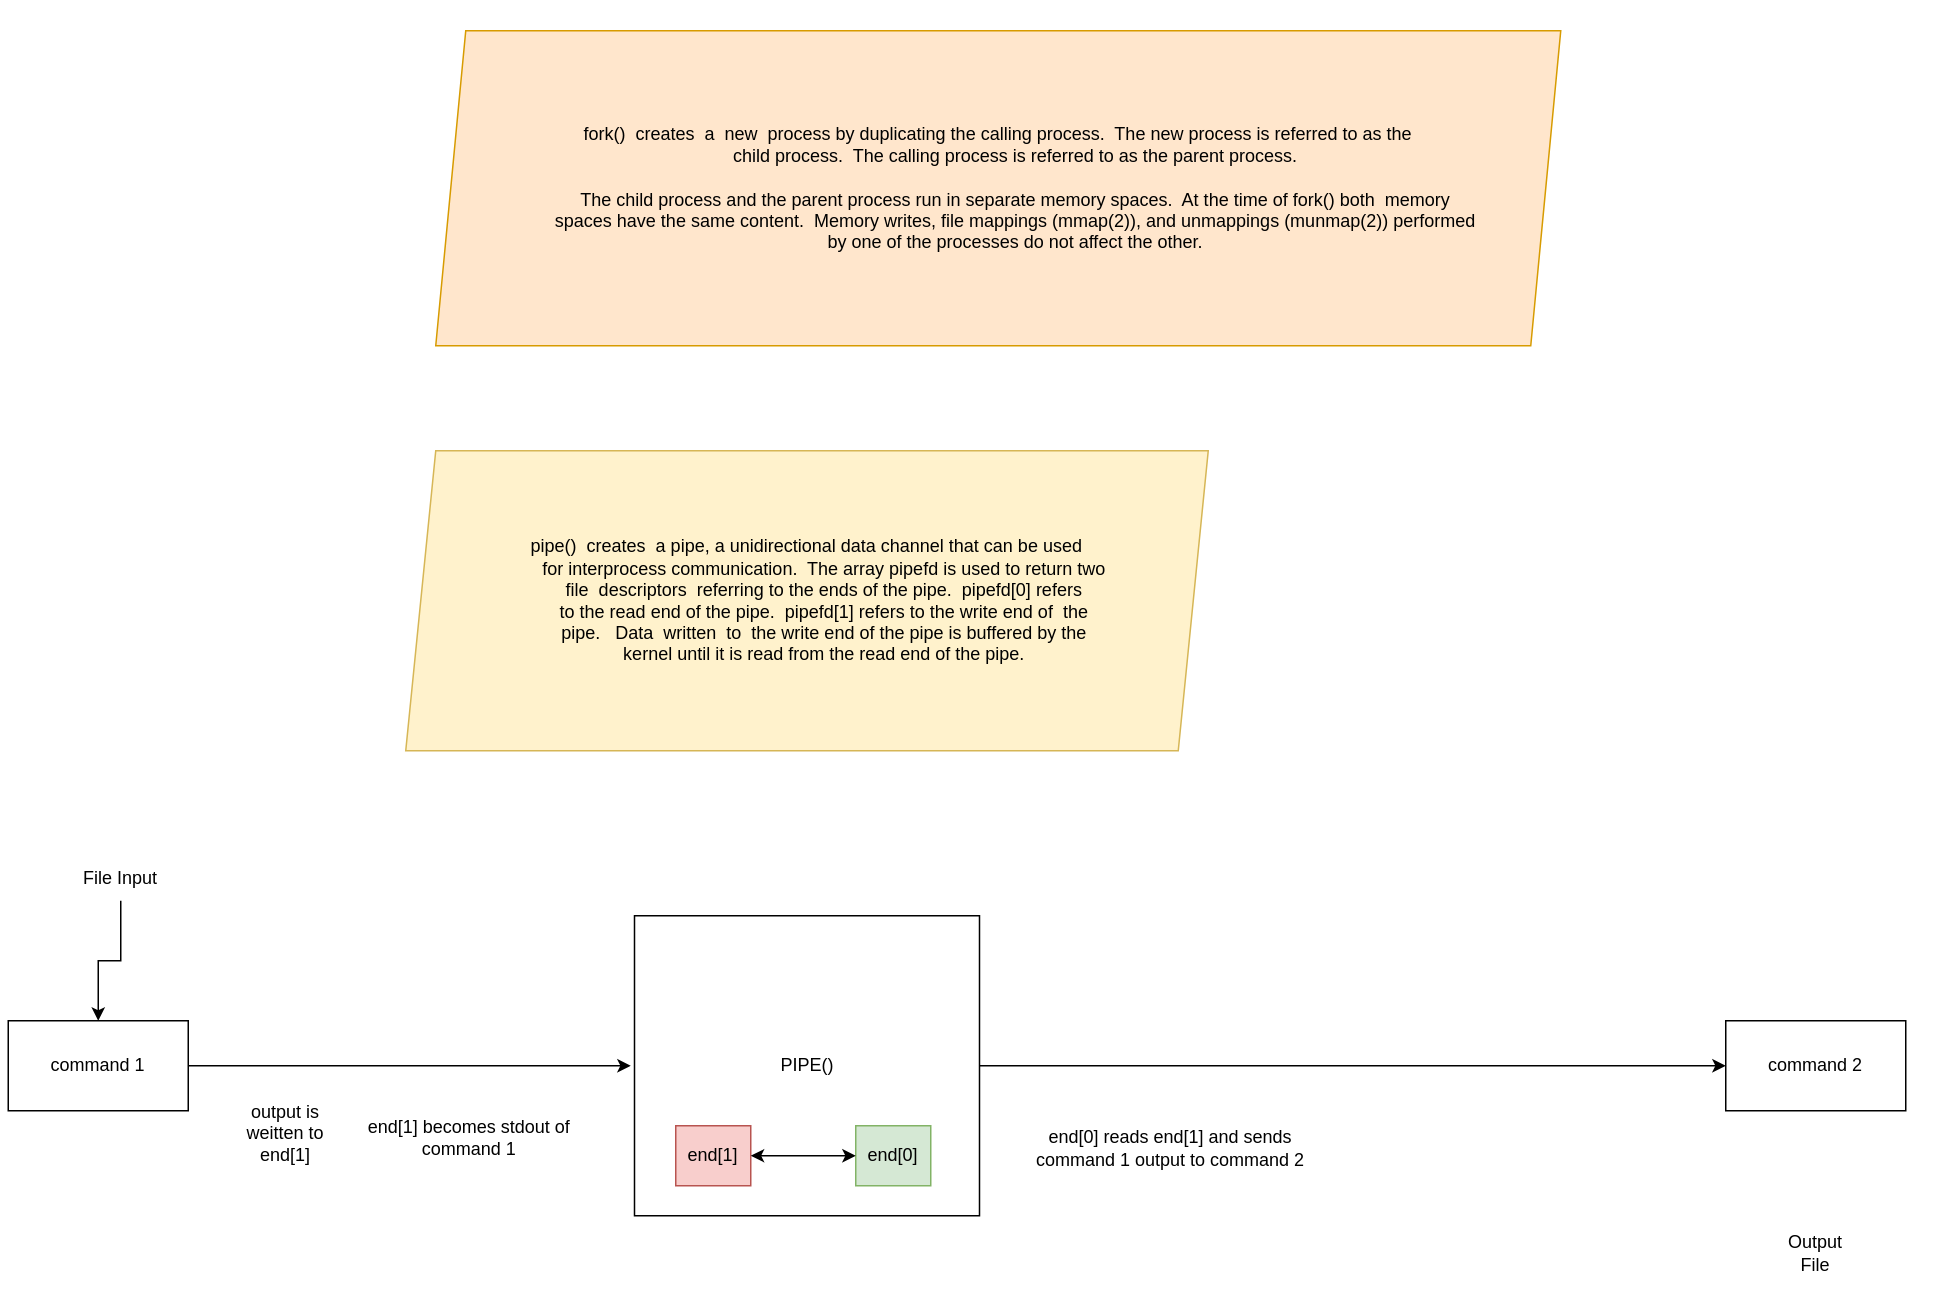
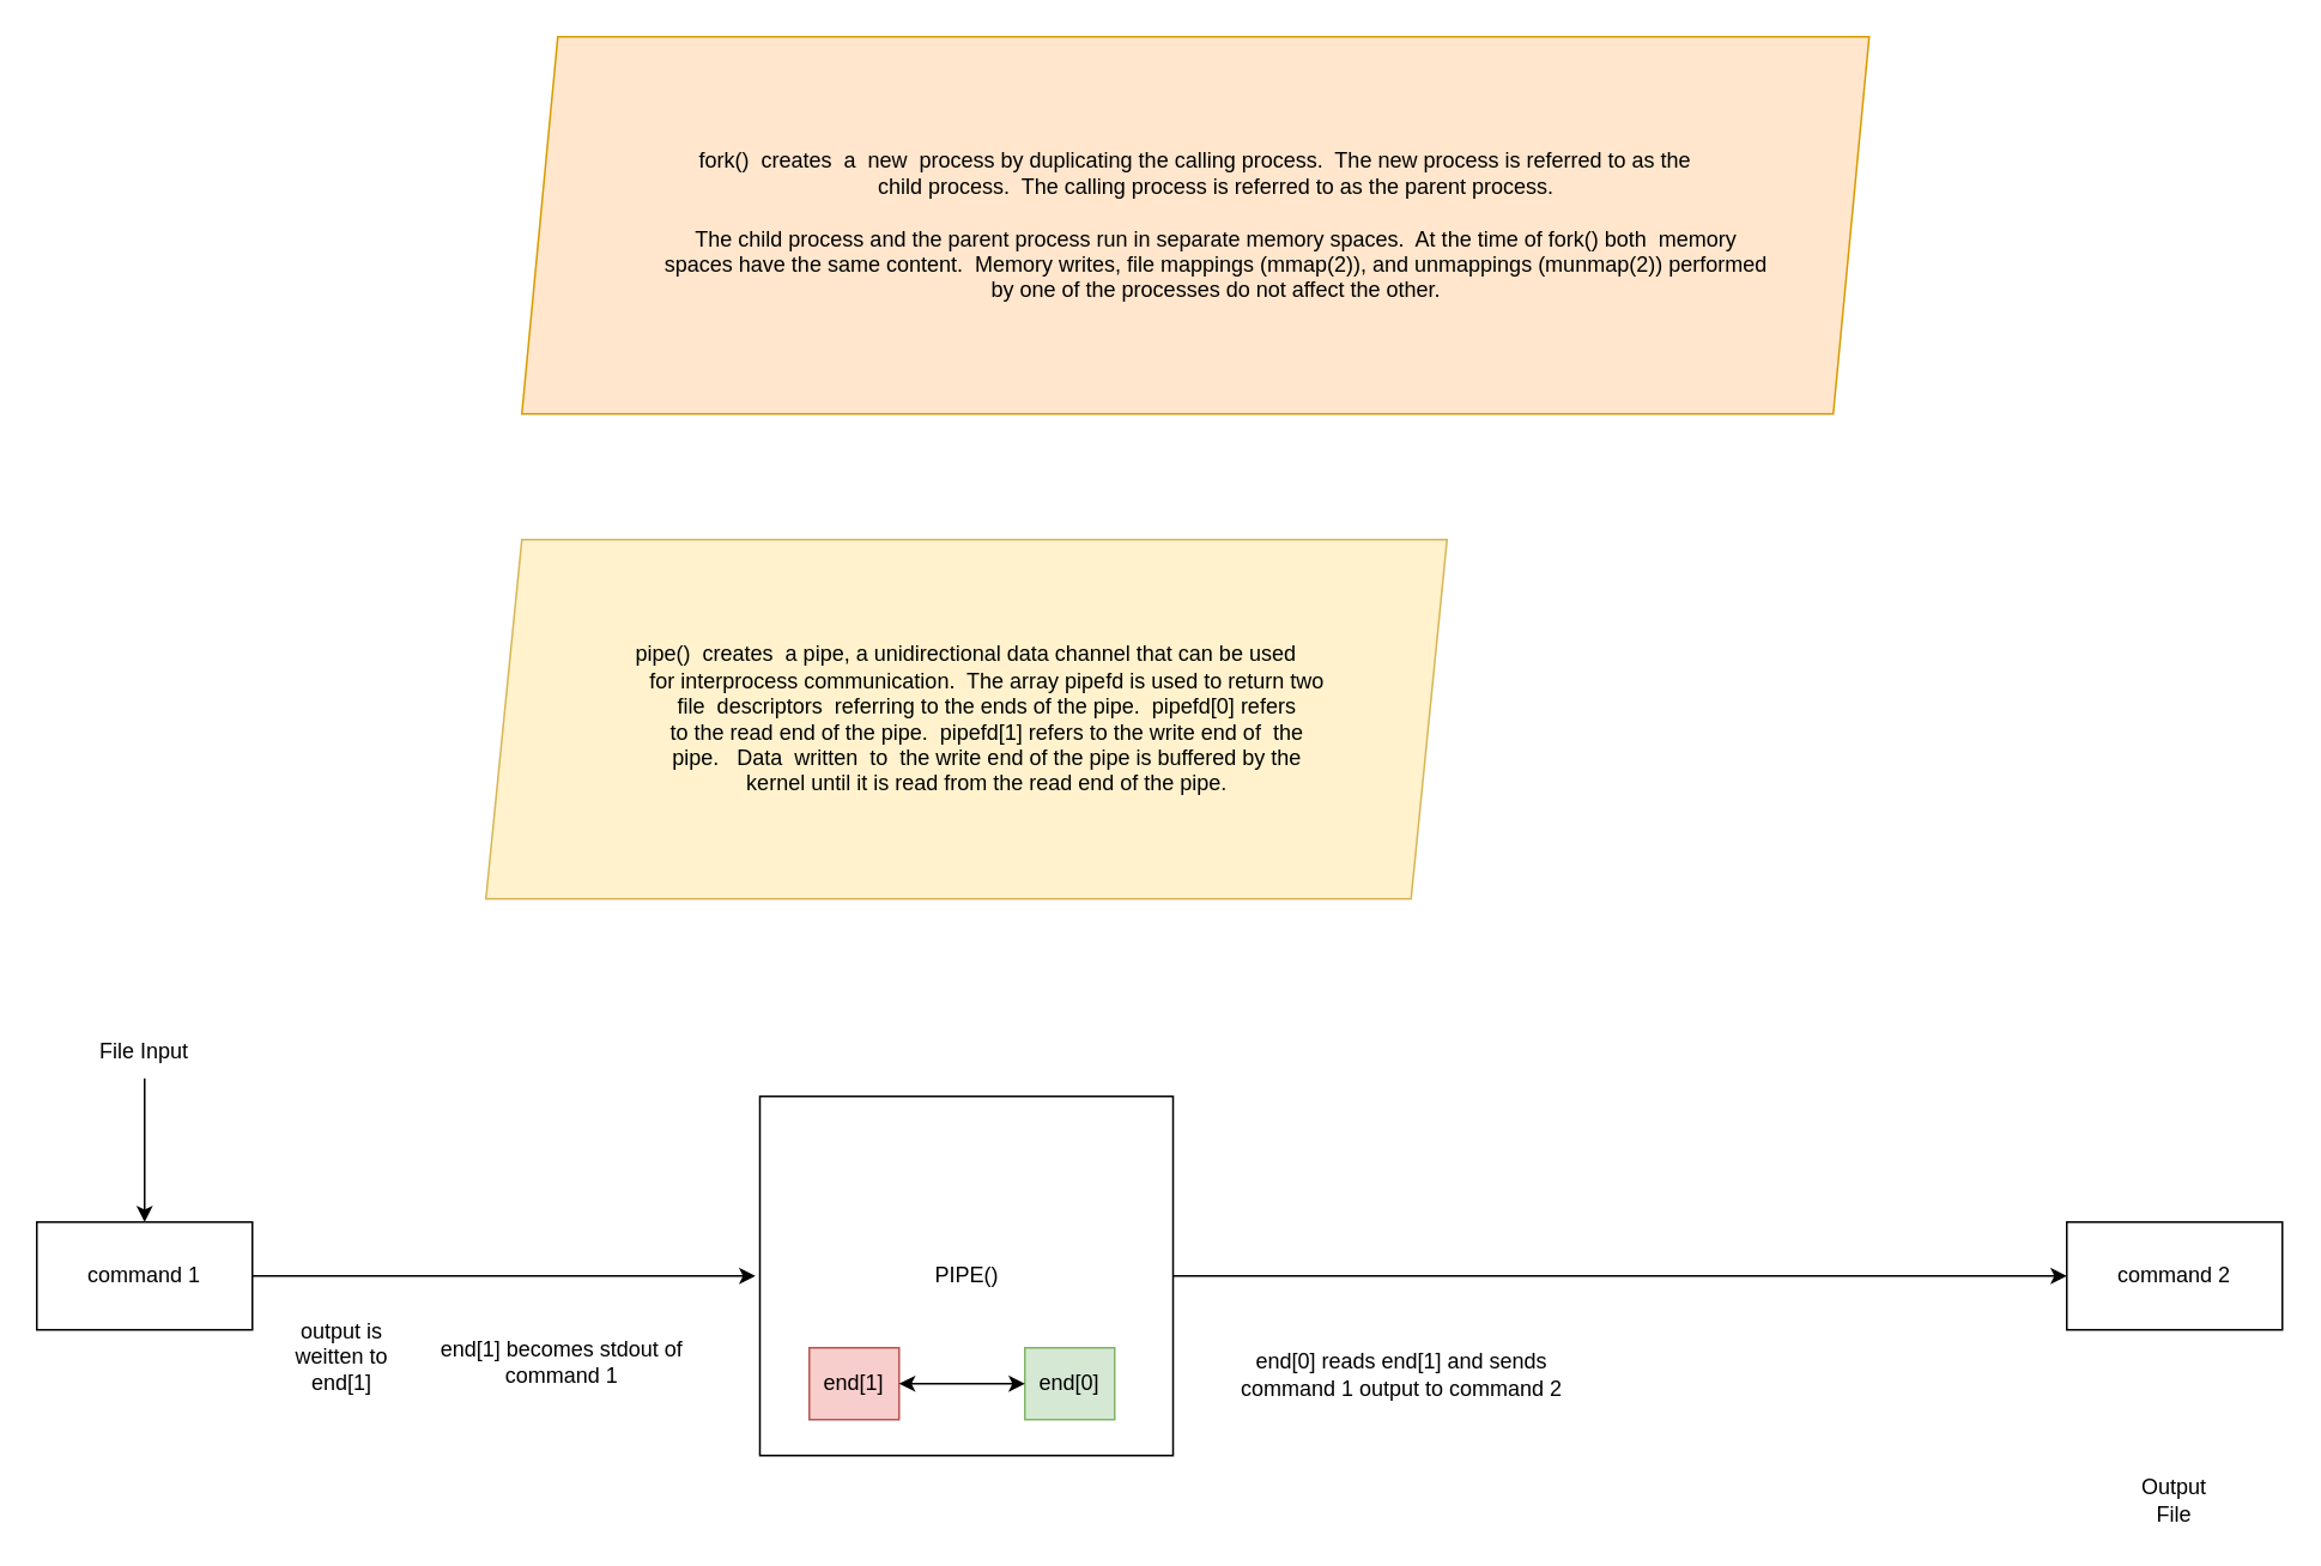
  <mxCell id="0" />
  <mxCell id="1" parent="0" />
  <mxCell id="2" style="edgeStyle=orthogonalEdgeStyle;rounded=0;orthogonalLoop=1;jettySize=auto;html=1;" parent="1" source="3" edge="1"><mxGeometry relative="1" as="geometry"><mxPoint x="420" y="710" as="targetPoint" /></mxGeometry></mxCell>
- <mxCell id="3" value="command 1" style="rounded=0;whiteSpace=wrap;html=1;" parent="1" vertex="1"><mxGeometry x="5" y="680" width="120" height="60" as="geometry" /></mxCell>
+ <mxCell id="3" value="command 1" style="rounded=0;whiteSpace=wrap;html=1;" parent="1" vertex="1"><mxGeometry x="20" y="680" width="120" height="60" as="geometry" /></mxCell>
  <mxCell id="4" style="edgeStyle=orthogonalEdgeStyle;rounded=0;orthogonalLoop=1;jettySize=auto;html=1;entryX=0.5;entryY=0;entryDx=0;entryDy=0;" parent="1" source="5" target="3" edge="1"><mxGeometry relative="1" as="geometry" /></mxCell>
  <mxCell id="5" value="File Input" style="text;html=1;strokeColor=none;fillColor=none;align=center;verticalAlign=middle;whiteSpace=wrap;rounded=0;" parent="1" vertex="1"><mxGeometry x="50" y="570" width="60" height="30" as="geometry" /></mxCell>
  <mxCell id="6" value="output is weitten to end[1]" style="text;html=1;strokeColor=none;fillColor=none;align=center;verticalAlign=middle;whiteSpace=wrap;rounded=0;" parent="1" vertex="1"><mxGeometry x="160" y="740" width="60" height="30" as="geometry" /></mxCell>
  <mxCell id="7" value="end[1] becomes stdout of command 1" style="text;html=1;strokeColor=none;fillColor=none;align=center;verticalAlign=middle;whiteSpace=wrap;rounded=0;" parent="1" vertex="1"><mxGeometry x="240" y="730" width="145" height="55" as="geometry" /></mxCell>
  <mxCell id="8" style="edgeStyle=orthogonalEdgeStyle;rounded=0;orthogonalLoop=1;jettySize=auto;html=1;entryX=0;entryY=0.5;entryDx=0;entryDy=0;" parent="1" source="9" target="15" edge="1"><mxGeometry relative="1" as="geometry"><mxPoint x="1020" y="710" as="targetPoint" /><Array as="points" /></mxGeometry></mxCell>
  <mxCell id="9" value="PIPE()" style="rounded=0;whiteSpace=wrap;html=1;" parent="1" vertex="1"><mxGeometry x="422.5" y="610" width="230" height="200" as="geometry" /></mxCell>
  <mxCell id="10" value="&lt;div&gt;&lt;font color=&quot;#000000&quot;&gt;pipe()&amp;nbsp; creates&amp;nbsp; a pipe, a unidirectional data channel that can be used&lt;/font&gt;&lt;/div&gt;&lt;div&gt;&lt;font color=&quot;#000000&quot;&gt;&amp;nbsp; &amp;nbsp; &amp;nbsp; &amp;nbsp;for interprocess communication.&amp;nbsp; The array pipefd is used to return two&lt;/font&gt;&lt;/div&gt;&lt;div&gt;&lt;font color=&quot;#000000&quot;&gt;&amp;nbsp; &amp;nbsp; &amp;nbsp; &amp;nbsp;file&amp;nbsp; descriptors&amp;nbsp; referring to the ends of the pipe.&amp;nbsp; pipefd[0] refers&lt;/font&gt;&lt;/div&gt;&lt;div&gt;&lt;font color=&quot;#000000&quot;&gt;&amp;nbsp; &amp;nbsp; &amp;nbsp; &amp;nbsp;to the read end of the pipe.&amp;nbsp; pipefd[1] refers to the write end of&amp;nbsp; the&lt;/font&gt;&lt;/div&gt;&lt;div&gt;&lt;font color=&quot;#000000&quot;&gt;&amp;nbsp; &amp;nbsp; &amp;nbsp; &amp;nbsp;pipe.&amp;nbsp; &amp;nbsp;Data&amp;nbsp; written&amp;nbsp; to&amp;nbsp; the write end of the pipe is buffered by the&lt;/font&gt;&lt;/div&gt;&lt;div&gt;&lt;font color=&quot;#000000&quot;&gt;&amp;nbsp; &amp;nbsp; &amp;nbsp; &amp;nbsp;kernel until it is read from the read end of the pipe.&lt;/font&gt;&lt;/div&gt;" style="shape=parallelogram;perimeter=parallelogramPerimeter;whiteSpace=wrap;html=1;fixedSize=1;fillColor=#fff2cc;strokeColor=#d6b656;" parent="1" vertex="1"><mxGeometry x="270" y="300" width="535" height="200" as="geometry" /></mxCell>
  <mxCell id="11" value="end[1]" style="rounded=0;whiteSpace=wrap;html=1;fillColor=#f8cecc;strokeColor=#b85450;" parent="1" vertex="1"><mxGeometry x="450" y="750" width="50" height="40" as="geometry" /></mxCell>
  <mxCell id="12" value="end[0]" style="rounded=0;whiteSpace=wrap;html=1;fillColor=#d5e8d4;strokeColor=#82b366;" parent="1" vertex="1"><mxGeometry x="570" y="750" width="50" height="40" as="geometry" /></mxCell>
  <mxCell id="13" value="" style="endArrow=classic;startArrow=classic;html=1;rounded=0;entryX=0;entryY=0.5;entryDx=0;entryDy=0;exitX=1;exitY=0.5;exitDx=0;exitDy=0;" parent="1" source="11" target="12" edge="1"><mxGeometry width="50" height="50" relative="1" as="geometry"><mxPoint x="570" y="970" as="sourcePoint" /><mxPoint x="620" y="920" as="targetPoint" /></mxGeometry></mxCell>
  <mxCell id="14" value="end[0] reads end[1] and sends command 1 output to command 2" style="text;html=1;strokeColor=none;fillColor=none;align=center;verticalAlign=middle;whiteSpace=wrap;rounded=0;" parent="1" vertex="1"><mxGeometry x="680" y="730" width="200" height="70" as="geometry" /></mxCell>
  <mxCell id="15" value="command 2" style="rounded=0;whiteSpace=wrap;html=1;" parent="1" vertex="1"><mxGeometry x="1150" y="680" width="120" height="60" as="geometry" /></mxCell>
  <mxCell id="16" value="Output File" style="text;html=1;strokeColor=none;fillColor=none;align=center;verticalAlign=middle;whiteSpace=wrap;rounded=0;" parent="1" vertex="1"><mxGeometry x="1180" y="820" width="60" height="30" as="geometry" /></mxCell>
  <mxCell id="17" value="&lt;div&gt;&lt;font color=&quot;#000000&quot;&gt;fork()&amp;nbsp; creates&amp;nbsp; a&amp;nbsp; new&amp;nbsp; process by duplicating the calling process.&amp;nbsp; The new process is referred to as the&lt;/font&gt;&lt;/div&gt;&lt;div&gt;&lt;font color=&quot;#000000&quot;&gt;&amp;nbsp; &amp;nbsp; &amp;nbsp; &amp;nbsp;child process.&amp;nbsp; The calling process is referred to as the parent process.&lt;/font&gt;&lt;/div&gt;&lt;div&gt;&lt;font color=&quot;#000000&quot;&gt;&lt;br&gt;&lt;/font&gt;&lt;/div&gt;&lt;div&gt;&lt;font color=&quot;#000000&quot;&gt;&amp;nbsp; &amp;nbsp; &amp;nbsp; &amp;nbsp;The child process and the parent process run in separate memory spaces.&amp;nbsp; At the time of fork() both&amp;nbsp; memory&lt;/font&gt;&lt;/div&gt;&lt;div&gt;&lt;font color=&quot;#000000&quot;&gt;&amp;nbsp; &amp;nbsp; &amp;nbsp; &amp;nbsp;spaces have the same content.&amp;nbsp; Memory writes, file mappings (mmap(2)), and unmappings (munmap(2)) performed&lt;/font&gt;&lt;/div&gt;&lt;div&gt;&lt;font color=&quot;#000000&quot;&gt;&amp;nbsp; &amp;nbsp; &amp;nbsp; &amp;nbsp;by one of the processes do not affect the other.&lt;/font&gt;&lt;/div&gt;" style="shape=parallelogram;perimeter=parallelogramPerimeter;whiteSpace=wrap;html=1;fixedSize=1;fillColor=#ffe6cc;strokeColor=#d79b00;" parent="1" vertex="1"><mxGeometry x="290" y="20" width="750" height="210" as="geometry" /></mxCell>
